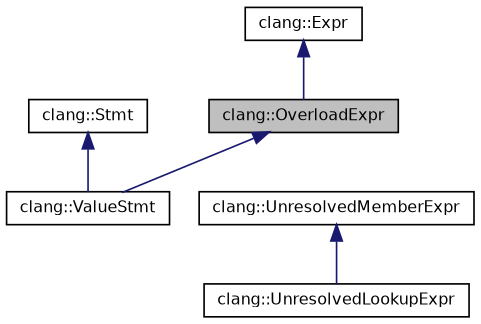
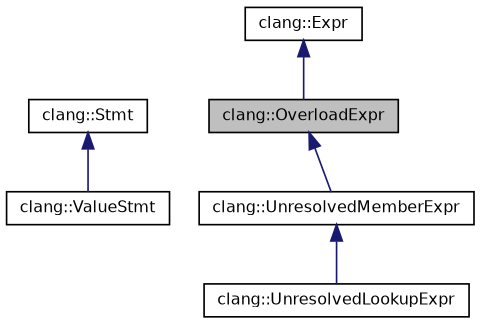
  digraph {
    node [color=black fontname=Helvetica fontsize=10 shape=record]
    edge [color=midnightblue dir=back fontname=Helvetica fontsize=10 labelfontname=Helvetica labelfontsize=10 style=solid]
    n1 [fillcolor=grey75 fontcolor=black height=0.2 label="clang::OverloadExpr" style=filled width=0.4]
    n2 [height=0.2 label="clang::UnresolvedMemberExpr" width=0.4]
    n3 [height=0.2 label="clang::UnresolvedLookupExpr" width=0.4]
    n4 [height=0.2 label="clang::Expr" width=0.4]
    n5 [height=0.2 label="clang::ValueStmt" width=0.4]
    n6 [height=0.2 label="clang::Stmt" width=0.4]
-   n1 -> n5
+   n1 -> n2
    n2 -> n3
    n4 -> n1
    n6 -> n5
  }
